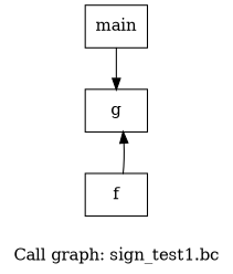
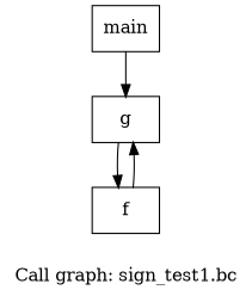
  digraph {
    label="Call graph: sign_test1.bc"
    node [shape=record]
    n1 [label="{g}"]
    n2 [label="{f}"]
    n3 [label="{main}"]
+   n1 -> n2
    n2 -> n1
    n3 -> n1
  }
